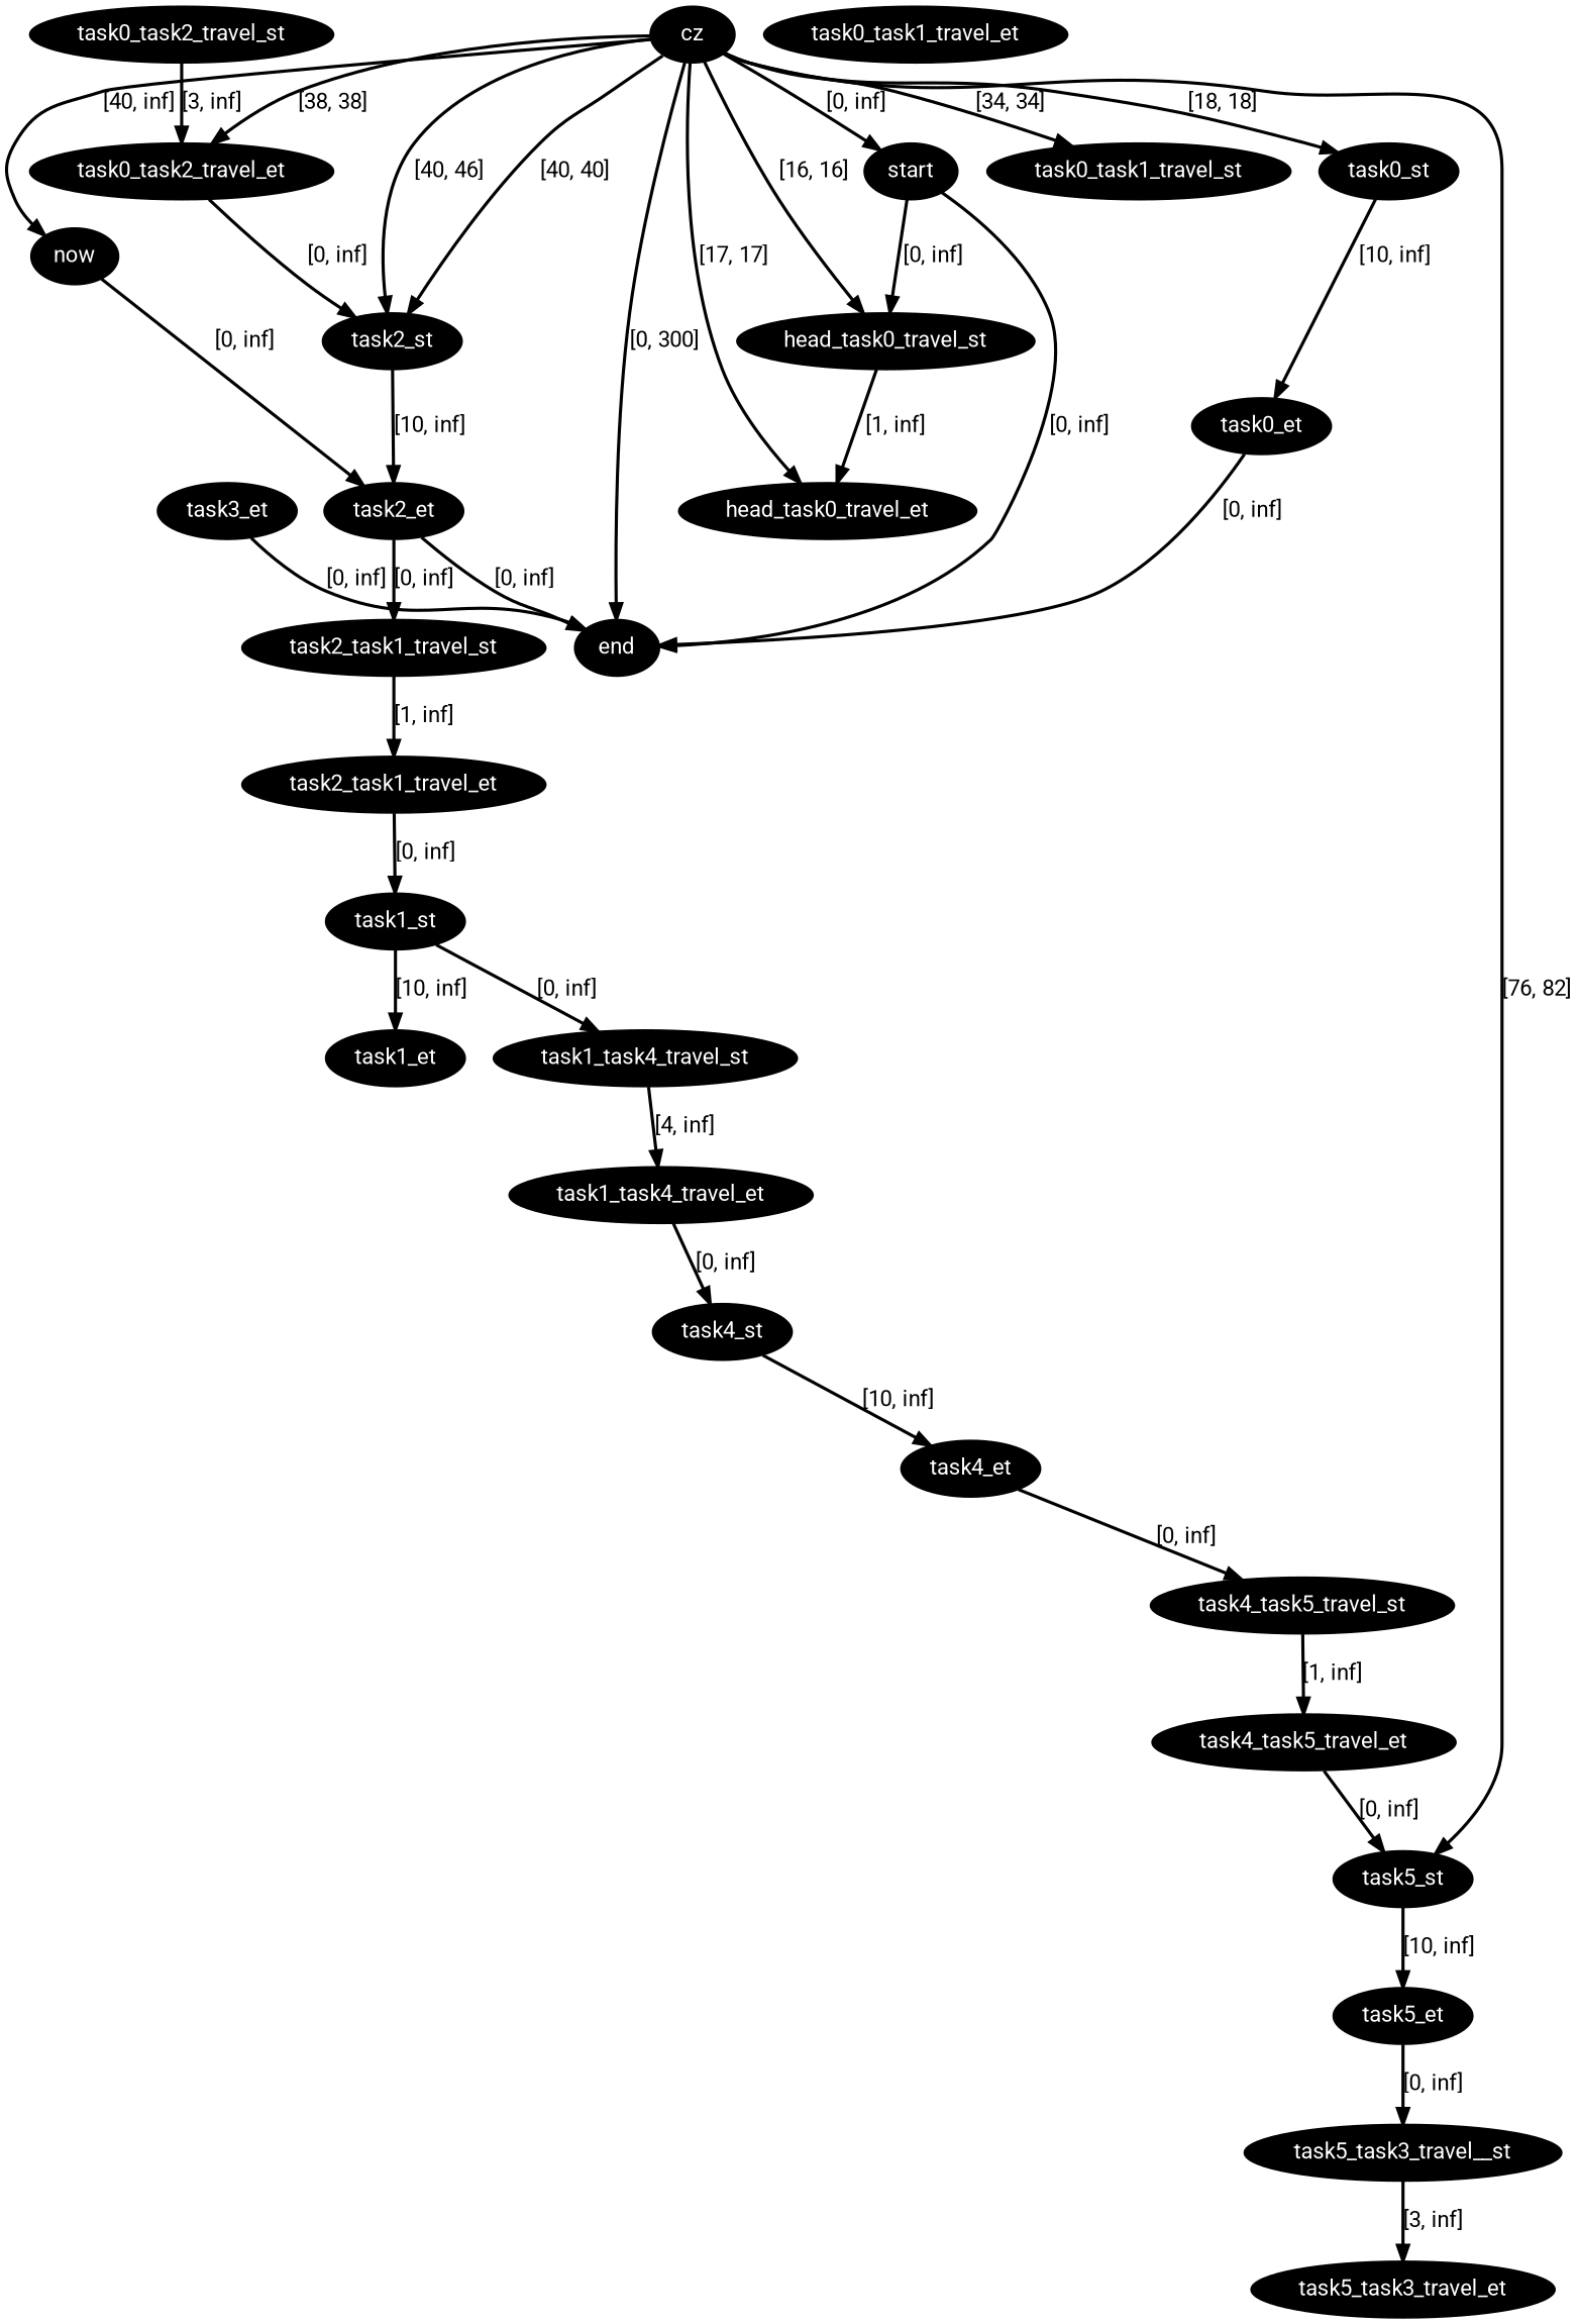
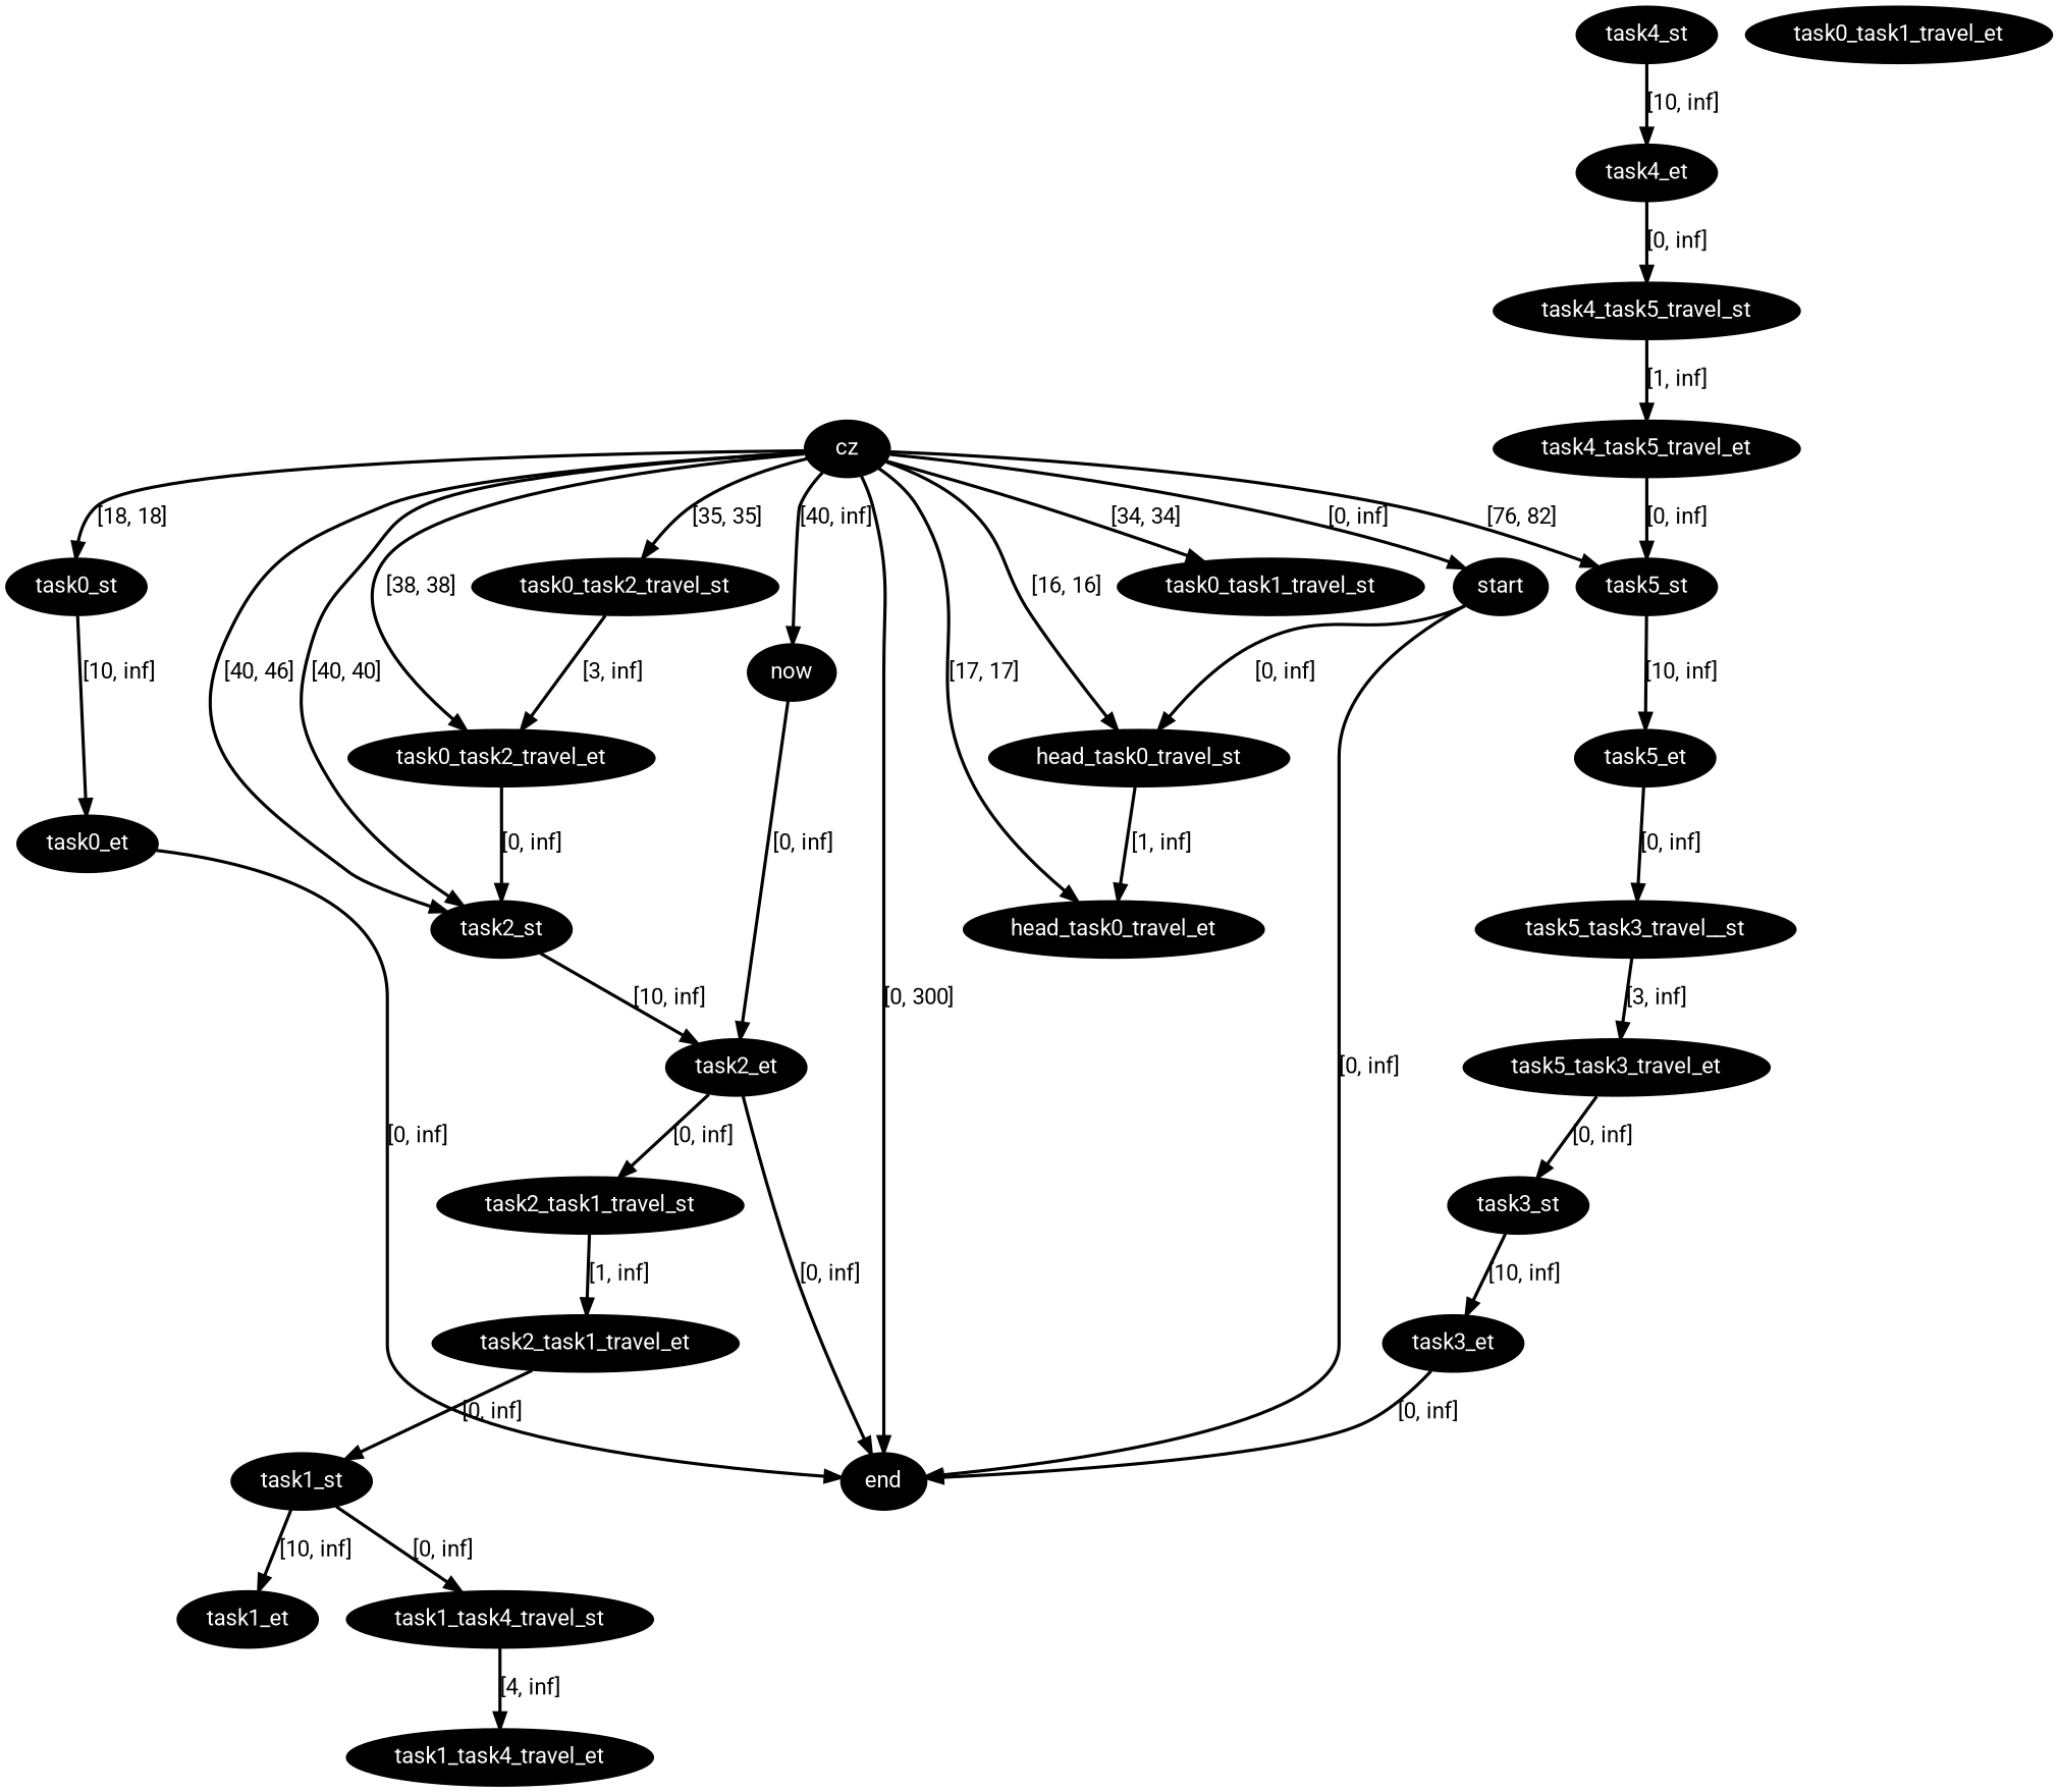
  digraph {
    fontname=Roboto
    node [fillcolor=black fontcolor=white fontname=Roboto style=filled]
    edge [color=black fontname=Roboto penwidth=2]
    n1 [label=cz]
    n2 [label=start]
    n3 [label=now]
    n4 [label=end]
    n5 [label=head_task0_travel_st]
    n6 [label=head_task0_travel_et]
    n7 [label=task0_st]
    n8 [label=task2_st]
    n9 [label=task0_task2_travel_st]
    n10 [label=task0_task2_travel_et]
    n11 [label=task5_st]
    n12 [label=task0_task1_travel_st]
    n13 [label=task2_et]
    n14 [label=task0_et]
    n15 [label=task5_et]
    n16 [label=task2_task1_travel_st]
    n17 [label=task2_task1_travel_et]
+   n18 [label=task3_st]
    n19 [label=task3_et]
    n20 [label=task0_task1_travel_et]
    n21 [label=task1_st]
    n22 [label=task1_et]
    n23 [label=task1_task4_travel_st]
    n24 [label=task1_task4_travel_et]
    n25 [label=task4_st]
    n26 [label=task4_et]
    n27 [label=task4_task5_travel_st]
    n28 [label=task4_task5_travel_et]
    n29 [label=task5_task3_travel__st]
    n30 [label=task5_task3_travel_et]
    n1 -> n2 [label="[0, inf]"]
    n1 -> n3 [label="[40, inf]"]
    n1 -> n4 [label="[0, 300]"]
    n1 -> n5 [label="[16, 16]"]
    n1 -> n6 [label="[17, 17]"]
    n1 -> n7 [label="[18, 18]"]
    n1 -> n8 [label="[40, 40]"]
    n1 -> n8 [label="[40, 46]"]
+   n1 -> n9 [label="[35, 35]"]
    n1 -> n10 [label="[38, 38]"]
    n1 -> n11 [label="[76, 82]"]
    n1 -> n12 [label="[34, 34]"]
    n2 -> n4 [label="[0, inf]"]
    n2 -> n5 [label="[0, inf]"]
    n3 -> n13 [label="[0, inf]"]
    n5 -> n6 [label="[1, inf]"]
    n7 -> n14 [label="[10, inf]"]
    n8 -> n13 [label="[10, inf]"]
    n9 -> n10 [label="[3, inf]"]
    n10 -> n8 [label="[0, inf]"]
    n11 -> n15 [label="[10, inf]"]
    n13 -> n4 [label="[0, inf]"]
    n13 -> n16 [label="[0, inf]"]
    n14 -> n4 [label="[0, inf]"]
    n15 -> n29 [label="[0, inf]"]
    n16 -> n17 [label="[1, inf]"]
    n17 -> n21 [label="[0, inf]"]
+   n18 -> n19 [label="[10, inf]"]
    n19 -> n4 [label="[0, inf]"]
    n21 -> n22 [label="[10, inf]"]
    n21 -> n23 [label="[0, inf]"]
    n23 -> n24 [label="[4, inf]"]
-   n24 -> n25 [label="[0, inf]"]
    n25 -> n26 [label="[10, inf]"]
    n26 -> n27 [label="[0, inf]"]
    n27 -> n28 [label="[1, inf]"]
    n28 -> n11 [label="[0, inf]"]
    n29 -> n30 [label="[3, inf]"]
+   n30 -> n18 [label="[0, inf]"]
  }
